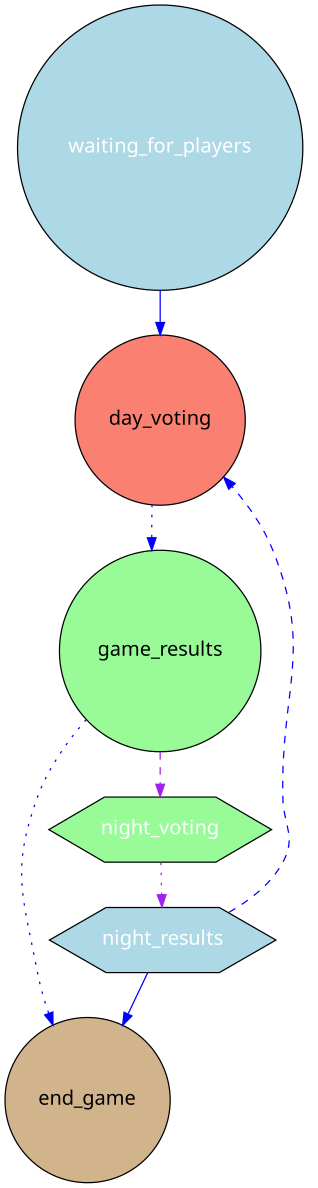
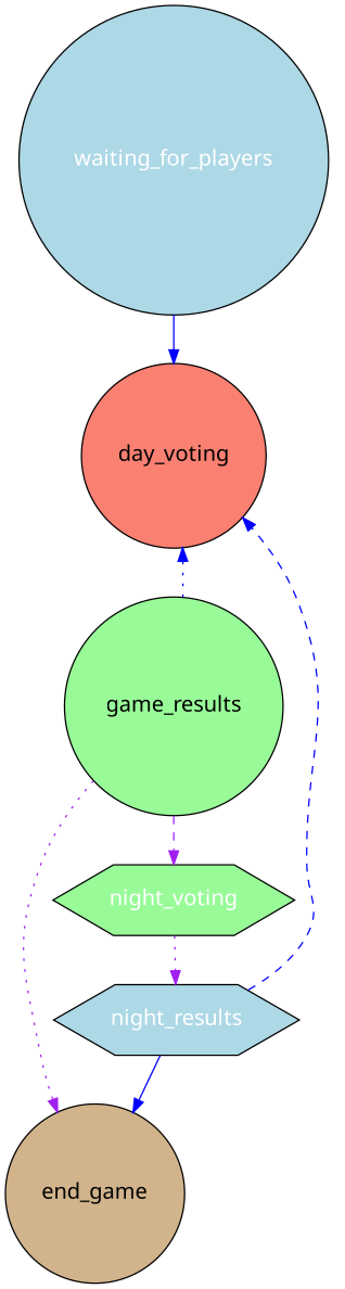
  digraph {
    node [fillcolor=lightblue fontcolor=white fontname="Comic New Sans" fontsize=16 margin=0.1 shape=circle style=filled]
    edge [color=blue style=dotted]
    waiting_for_players
    day_voting [fillcolor=salmon fontcolor=""]
    n3 [fillcolor=palegreen label=game_results fontcolor=""]
    night_voting [fillcolor=palegreen shape=hexagon]
    night_results [shape=hexagon]
    end_game [fillcolor=tan fontcolor=black]
    subgraph sub_1 {
      waiting_for_players
      day_voting
      n3
      night_voting
      night_results
      end_game
    }
    waiting_for_players -> day_voting [style=solid]
-   day_voting -> n3
+   n3 -> day_voting
    n3 -> night_voting [color=purple style=dashed]
-   n3 -> end_game
+   n3 -> end_game [color=purple]
    night_voting -> night_results [color=purple]
    night_results -> day_voting [style=dashed]
    night_results -> end_game [style=solid]
  }
